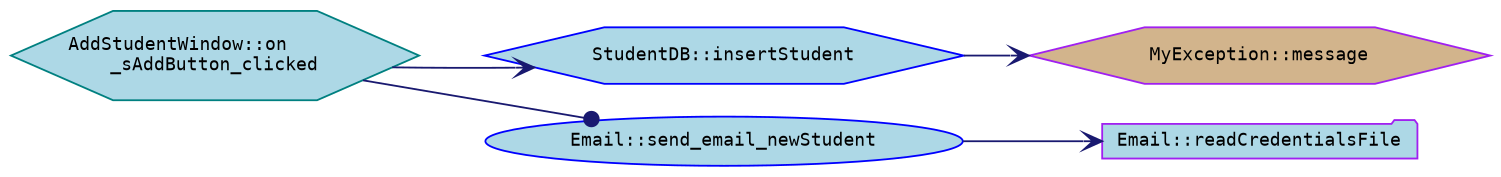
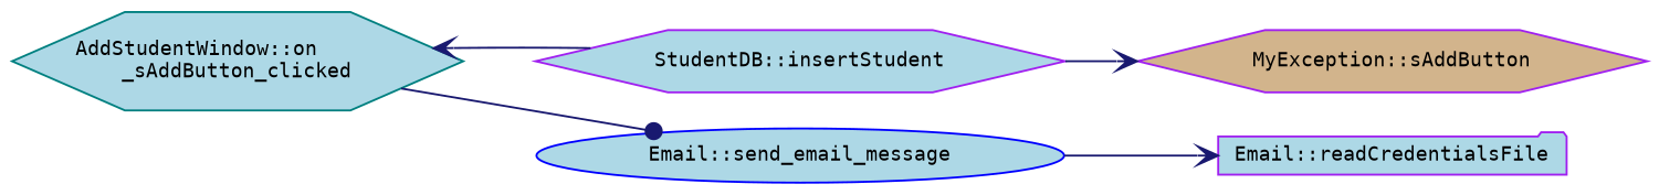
  digraph {
    fontname="DejaVu Sans Mono"
    rankdir=LR
    node [color=blue fillcolor=lightblue fontname="DejaVu Sans Mono" fontsize=10 shape=hexagon style=filled]
    edge [arrowhead=vee color=midnightblue fontname="DejaVu Sans Mono" fontsize=10 labelfontname=Helvetica labelfontsize=10 style=solid]
    n1 [color=teal fontcolor=black height=0.2 label="AddStudentWindow::on\l_sAddButton_clicked" width=0.4]
-   n2 [height=0.2 label="StudentDB::insertStudent" width=0.4]
-   n3 [height=0.2 label="Email::send_email_newStudent" shape=ellipse width=0.4]
-   n4 [color=purple fillcolor=tan height=0.2 label="MyException::message" width=0.4]
+   n2 [color=purple height=0.2 label="StudentDB::insertStudent" width=0.4]
+   n3 [height=0.2 label="Email::send_email_message" shape=ellipse width=0.4]
+   n4 [color=purple fillcolor=tan height=0.2 label="MyException::sAddButton" width=0.4]
    n5 [color=purple height=0.2 label="Email::readCredentialsFile" shape=folder width=0.4]
-   n1 -> n2
+   n2 -> n1
    n1 -> n3 [arrowhead=dot]
    n2 -> n4
    n3 -> n5
  }
